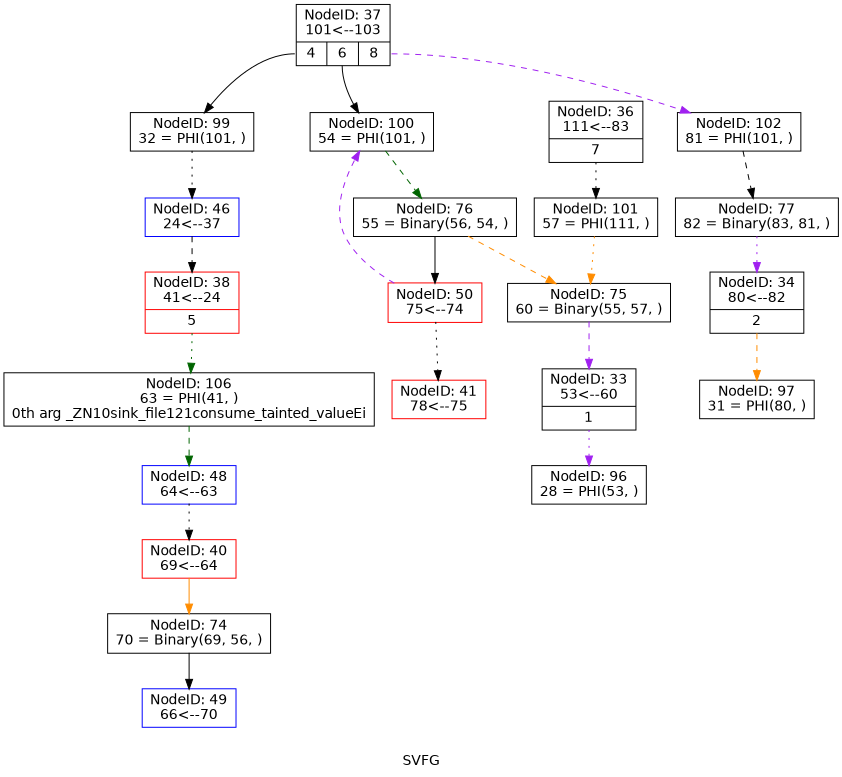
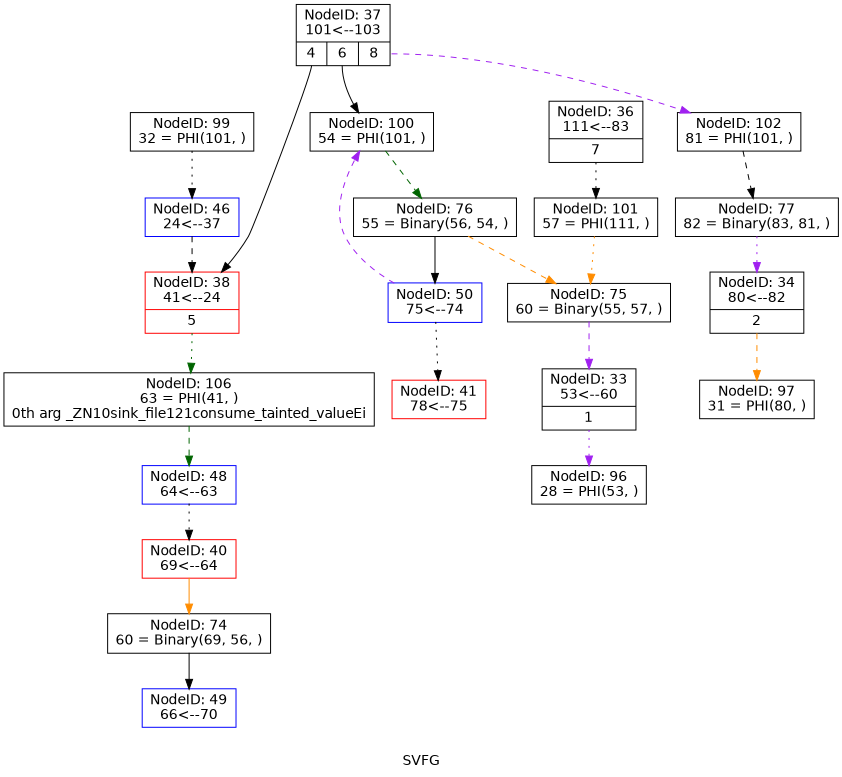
  digraph {
    fontname="DejaVu Sans"
    label=SVFG
    node [color=black fontname="DejaVu Sans" shape=record]
    edge [color=black fontname="DejaVu Sans" style=dashed]
    n1 [label="{NodeID: 97\n31 = PHI(80, )\n}"]
    n2 [color=blue label="{NodeID: 49\n66\<--70\n}"]
    n3 [label="{NodeID: 77\n82 = Binary(83, 81, )\n}" style=double]
    n4 [label="{NodeID: 34\n80\<--82\n|{<s0>2}}"]
    n5 [label="{NodeID: 36\n111\<--83\n|{<s0>7}}"]
    n6 [label="{NodeID: 101\n57 = PHI(111, )\n}"]
    n7 [label="{NodeID: 75\n60 = Binary(55, 57, )\n}" style=double]
    n8 [label="{NodeID: 33\n53\<--60\n|{<s0>1}}"]
-   n9 [color=red label="{NodeID: 50\n75\<--74\n}"]
+   n9 [color=blue label="{NodeID: 50\n75\<--74\n}"]
    n10 [color=red label="{NodeID: 41\n78\<--75\n}"]
    n11 [label="{NodeID: 100\n54 = PHI(101, )\n}"]
    n12 [label="{NodeID: 76\n55 = Binary(56, 54, )\n}" style=double]
    n13 [label="{NodeID: 99\n32 = PHI(101, )\n}"]
    n14 [color=blue label="{NodeID: 46\n24\<--37\n}"]
    n15 [color=red label="{NodeID: 38\n41\<--24\n|{<s0>5}}"]
    n16 [label="{NodeID: 106\n63 = PHI(41, )\n0th arg _ZN10sink_file121consume_tainted_valueEi }"]
    n17 [color=blue label="{NodeID: 48\n64\<--63\n}"]
    n18 [color=red label="{NodeID: 40\n69\<--64\n}"]
-   n19 [label="{NodeID: 74\n70 = Binary(69, 56, )\n}" style=double]
+   n19 [label="{NodeID: 74\n60 = Binary(69, 56, )\n}" style=double]
    n20 [label="{NodeID: 37\n101\<--103\n|{<s0>4|<s1>6|<s2>8}}"]
    n21 [label="{NodeID: 102\n81 = PHI(101, )\n}"]
    n22 [label="{NodeID: 96\n28 = PHI(53, )\n}"]
    n3 -> n4 [color=purple style=dotted]
    n4 -> n1 [color=darkorange tailport=s0]
    n5 -> n6 [style=dotted tailport=s0]
    n6 -> n7 [color=darkorange style=dotted]
    n7 -> n8 [color=purple]
    n8 -> n22 [color=purple style=dotted tailport=s0]
    n9 -> n10 [style=dotted]
    n9 -> n11 [color=purple]
    n11 -> n12 [color=darkgreen]
    n12 -> n7 [color=darkorange]
    n12 -> n9 [style=solid]
    n13 -> n14 [style=dotted]
    n14 -> n15
    n15 -> n16 [color=darkgreen style=dotted tailport=s0]
    n16 -> n17 [color=darkgreen]
    n17 -> n18 [style=dotted]
    n18 -> n19 [color=darkorange style=solid]
    n19 -> n2 [style=solid]
    n20 -> n11 [style=solid tailport=s1]
-   n20 -> n13 [style=solid tailport=s0]
+   n20 -> n15 [style=solid tailport=s0]
    n20 -> n21 [color=purple tailport=s2]
    n21 -> n3
  }
